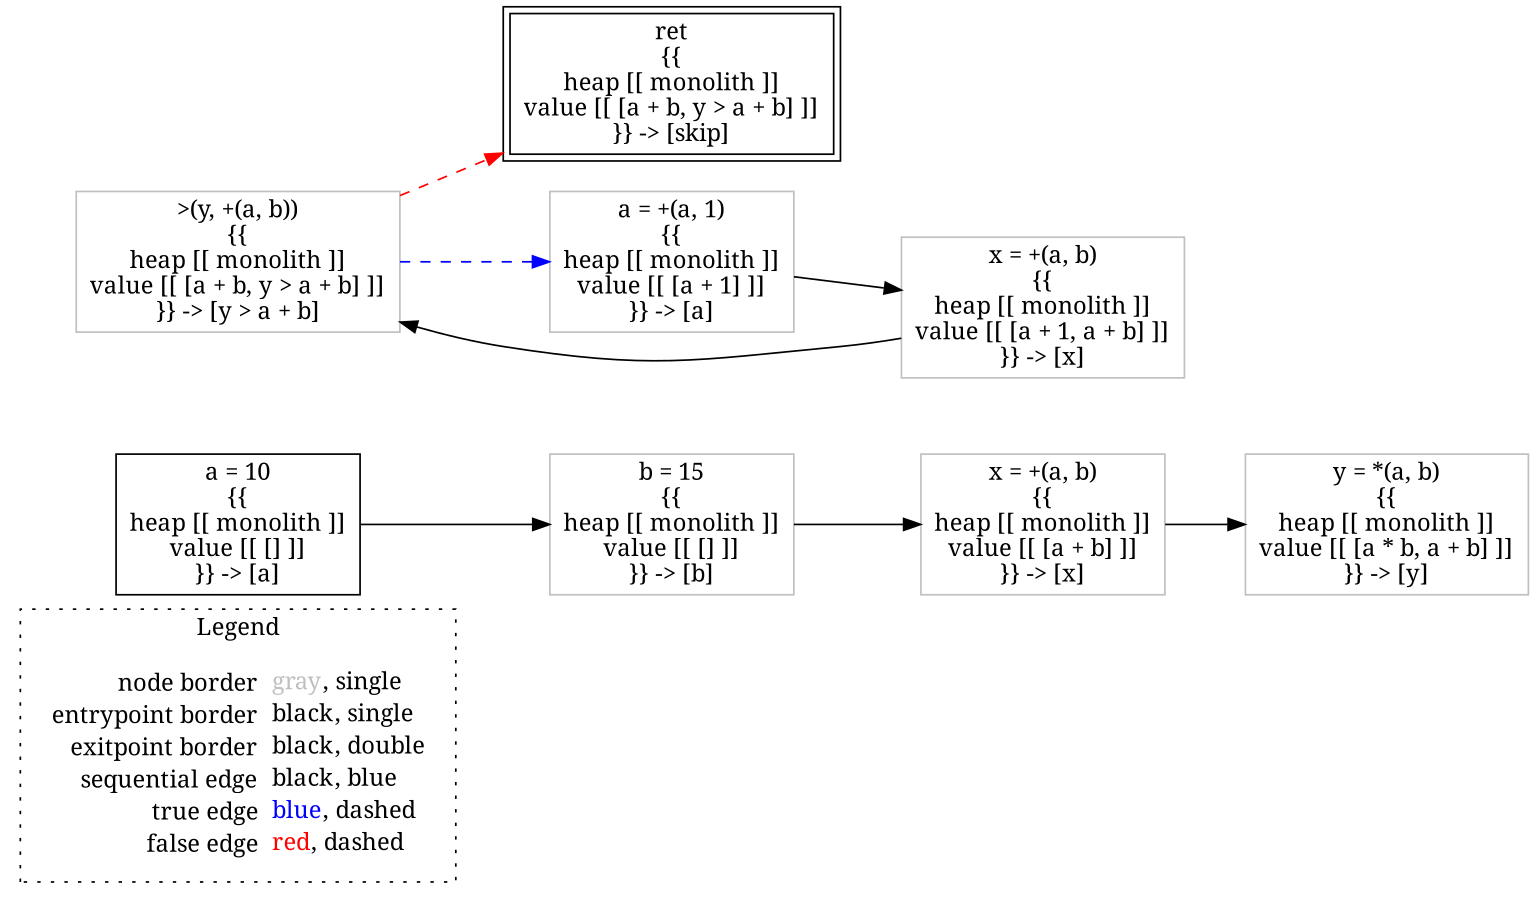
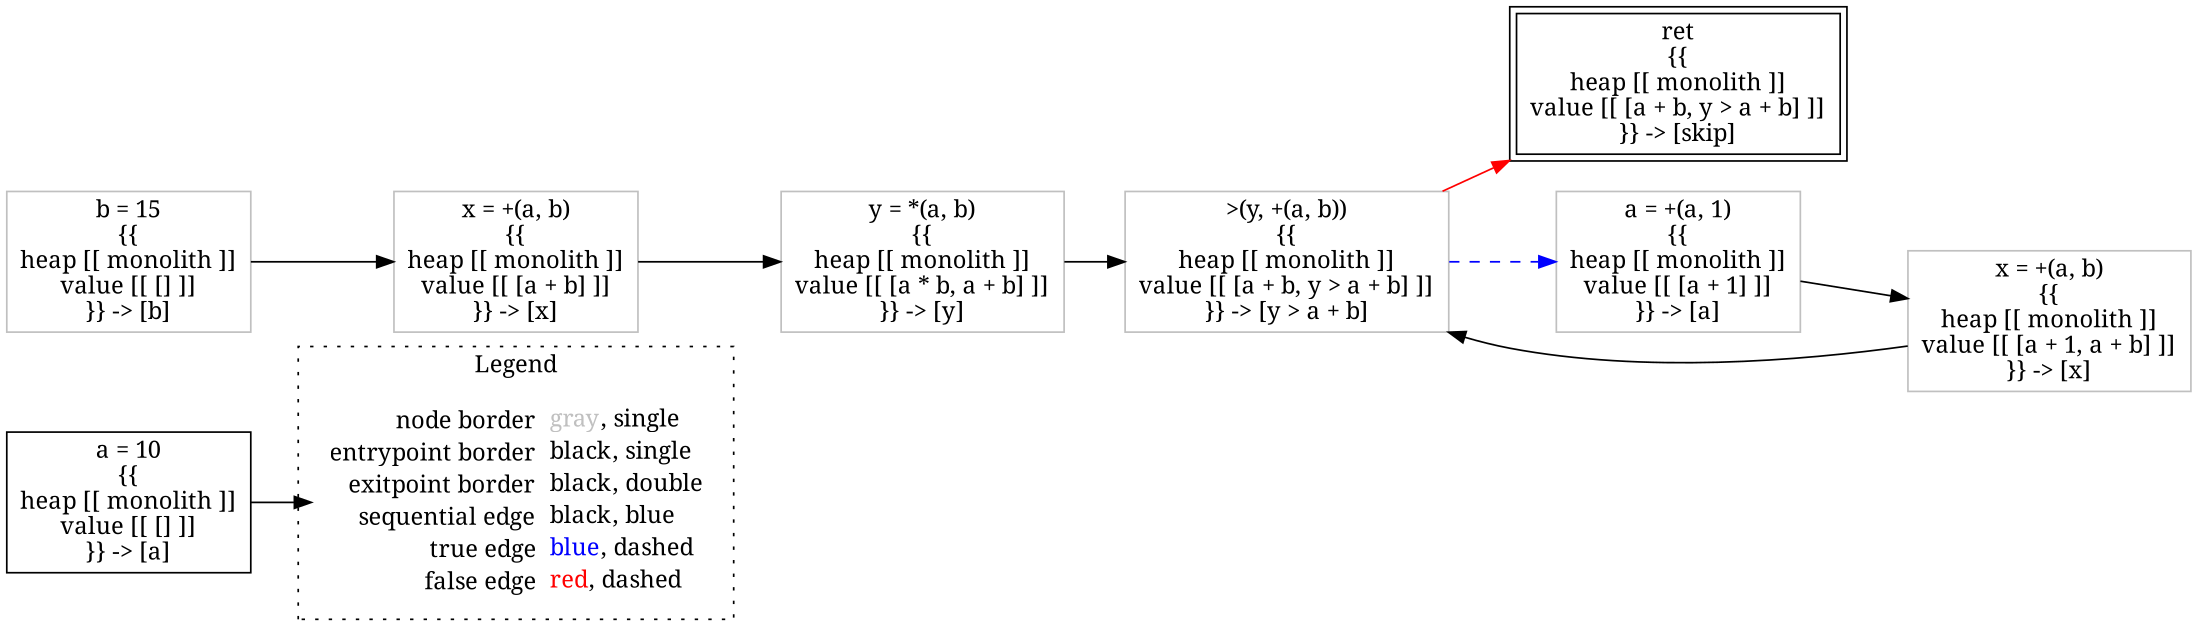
  digraph {
    fontname="Noto Serif"
    rankdir=LR
    node [fontname="Noto Serif" shape=rect color=gray]
    edge [color=black fontname="Noto Serif"]
    n1 [label=<<table border="0" cellpadding="2" cellspacing="0" cellborder="0"><tr><td align="right">node border&nbsp;</td><td align="left"><font color="gray">gray</font>, single</td></tr><tr><td align="right">entrypoint border&nbsp;</td><td align="left"><font color="black">black</font>, single</td></tr><tr><td align="right">exitpoint border&nbsp;</td><td align="left"><font color="black">black</font>, double</td></tr><tr><td align="right">sequential edge&nbsp;</td><td align="left"><font color="black">black</font>, blue</td></tr><tr><td align="right">true edge&nbsp;</td><td align="left"><font color="blue">blue</font>, dashed</td></tr><tr><td align="right">false edge&nbsp;</td><td align="left"><font color="red">red</font>, dashed</td></tr></table>> shape=plaintext color=""]
    n2 [color=black label=<a = 10<BR/>{{<BR/>heap [[ monolith ]]<BR/>value [[ [] ]]<BR/>}} -&gt; [a]>]
    n3 [label=<b = 15<BR/>{{<BR/>heap [[ monolith ]]<BR/>value [[ [] ]]<BR/>}} -&gt; [b]>]
    n4 [label=<x = +(a, b)<BR/>{{<BR/>heap [[ monolith ]]<BR/>value [[ [a + b] ]]<BR/>}} -&gt; [x]>]
    n5 [label=<y = *(a, b)<BR/>{{<BR/>heap [[ monolith ]]<BR/>value [[ [a * b, a + b] ]]<BR/>}} -&gt; [y]>]
    n6 [label=<&gt;(y, +(a, b))<BR/>{{<BR/>heap [[ monolith ]]<BR/>value [[ [a + b, y &gt; a + b] ]]<BR/>}} -&gt; [y &gt; a + b]>]
    n7 [color=black label=<ret<BR/>{{<BR/>heap [[ monolith ]]<BR/>value [[ [a + b, y &gt; a + b] ]]<BR/>}} -&gt; [skip]> peripheries=2]
    n8 [label=<a = +(a, 1)<BR/>{{<BR/>heap [[ monolith ]]<BR/>value [[ [a + 1] ]]<BR/>}} -&gt; [a]>]
    n9 [label=<x = +(a, b)<BR/>{{<BR/>heap [[ monolith ]]<BR/>value [[ [a + 1, a + b] ]]<BR/>}} -&gt; [x]>]
    subgraph cluster_1 {
      label=Legend
      style=dotted
      n1
    }
-   n2 -> n3
+   n2 -> n1
    n3 -> n4
    n4 -> n5
-   n6 -> n7 [color=red style=dashed]
+   n5 -> n6
+   n6 -> n7 [color=red style=solid]
    n6 -> n8 [color=blue style=dashed]
    n8 -> n9
    n9 -> n6
  }
